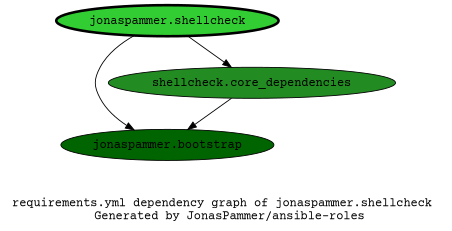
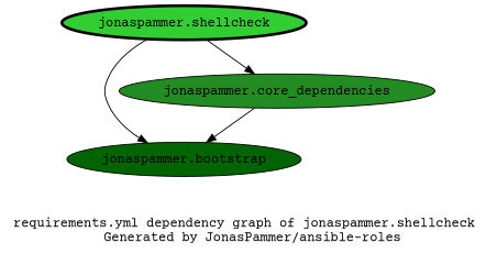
  digraph {
    label="requirements.yml dependency graph of jonaspammer.shellcheck \n Generated by JonasPammer/ansible-roles"
    fontname="Courier Prime"
    node [style=filled fontname="Courier Prime"]
    edge [fontname="Courier Prime"]
    "jonaspammer.shellcheck" [fillcolor=limegreen penwidth=3]
    "jonaspammer.bootstrap" [fillcolor=darkgreen]
-   "jonaspammer.core_dependencies" [fillcolor=forestgreen label="shellcheck.core_dependencies"]
+   "jonaspammer.core_dependencies" [fillcolor=forestgreen]
    "jonaspammer.shellcheck" -> "jonaspammer.bootstrap"
    "jonaspammer.shellcheck" -> "jonaspammer.core_dependencies"
    "jonaspammer.core_dependencies" -> "jonaspammer.bootstrap"
  }
